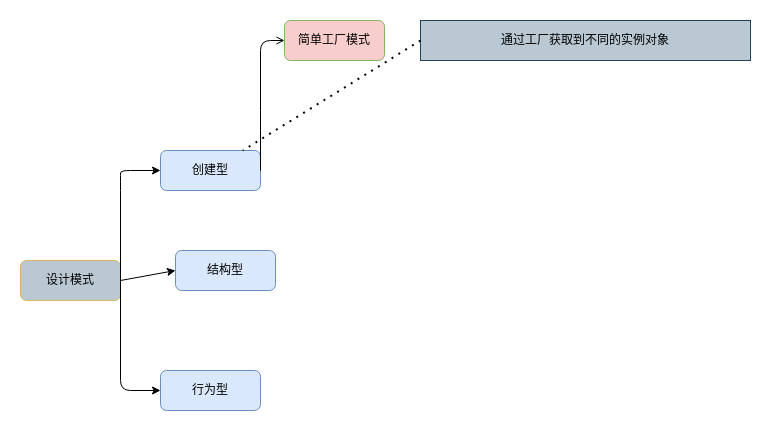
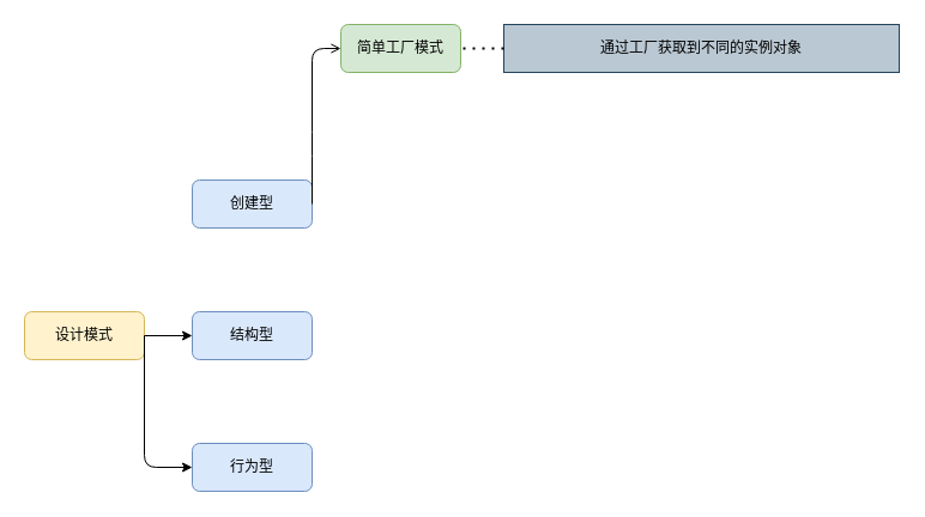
  <mxCell id="0" />
  <mxCell id="1" parent="0" />
- <mxCell id="2" value="设计模式" style="rounded=1;whiteSpace=wrap;html=1;fillColor=#bac8d3;strokeColor=#d6b656;" parent="1" vertex="1"><mxGeometry x="20" y="260" width="100" height="40" as="geometry" /></mxCell>
+ <mxCell id="2" value="设计模式" style="rounded=1;whiteSpace=wrap;html=1;fillColor=#fff2cc;strokeColor=#d6b656;" parent="1" vertex="1"><mxGeometry x="20" y="260" width="100" height="40" as="geometry" /></mxCell>
  <mxCell id="3" value="创建型" style="rounded=1;whiteSpace=wrap;html=1;fillColor=#dae8fc;strokeColor=#6c8ebf;" parent="1" vertex="1"><mxGeometry x="160" y="150" width="100" height="40" as="geometry" /></mxCell>
- <mxCell id="4" value="结构型" style="rounded=1;whiteSpace=wrap;html=1;fillColor=#dae8fc;strokeColor=#6c8ebf;" parent="1" vertex="1"><mxGeometry x="175" y="250" width="100" height="40" as="geometry" /></mxCell>
+ <mxCell id="4" value="结构型" style="rounded=1;whiteSpace=wrap;html=1;fillColor=#dae8fc;strokeColor=#6c8ebf;" parent="1" vertex="1"><mxGeometry x="160" y="260" width="100" height="40" as="geometry" /></mxCell>
  <mxCell id="5" value="行为型" style="rounded=1;whiteSpace=wrap;html=1;fillColor=#dae8fc;strokeColor=#6c8ebf;" parent="1" vertex="1"><mxGeometry x="160" y="370" width="100" height="40" as="geometry" /></mxCell>
  <mxCell id="6" value="" style="endArrow=classic;html=1;rounded=0;exitX=1;exitY=0.5;exitDx=0;exitDy=0;entryX=0;entryY=0.5;entryDx=0;entryDy=0;" parent="1" source="2" target="4" edge="1"><mxGeometry width="50" height="50" relative="1" as="geometry"><mxPoint x="310" y="290" as="sourcePoint" /><mxPoint x="360" y="240" as="targetPoint" /></mxGeometry></mxCell>
- <mxCell id="7" value="" style="endArrow=classic;html=1;rounded=1;exitX=1;exitY=0.5;exitDx=0;exitDy=0;" parent="1" source="2" target="3" edge="1"><mxGeometry width="50" height="50" relative="1" as="geometry"><mxPoint x="310" y="290" as="sourcePoint" /><mxPoint x="120" y="170" as="targetPoint" /><Array as="points"><mxPoint x="120" y="180" /><mxPoint x="120" y="170" /></Array></mxGeometry></mxCell>
  <mxCell id="8" value="" style="endArrow=classic;html=1;rounded=1;" parent="1" edge="1"><mxGeometry width="50" height="50" relative="1" as="geometry"><mxPoint x="120" y="280" as="sourcePoint" /><mxPoint x="160" y="390" as="targetPoint" /><Array as="points"><mxPoint x="120" y="390" /><mxPoint x="160" y="390" /></Array></mxGeometry></mxCell>
- <mxCell id="9" value="简单工厂模式" style="rounded=1;whiteSpace=wrap;html=1;fillColor=#f8cecc;strokeColor=#82b366;" parent="1" vertex="1"><mxGeometry x="284" y="20" width="100" height="40" as="geometry" /></mxCell>
+ <mxCell id="9" value="简单工厂模式" style="rounded=1;whiteSpace=wrap;html=1;fillColor=#d5e8d4;strokeColor=#82b366;" parent="1" vertex="1"><mxGeometry x="284" y="20" width="100" height="40" as="geometry" /></mxCell>
  <mxCell id="10" value="" style="endArrow=open;html=1;rounded=1;exitX=1;exitY=0.5;exitDx=0;exitDy=0;entryX=0;entryY=0.5;entryDx=0;entryDy=0;" parent="1" source="3" target="9" edge="1"><mxGeometry width="50" height="50" relative="1" as="geometry"><mxPoint x="130" y="290" as="sourcePoint" /><mxPoint x="170" y="180" as="targetPoint" /><Array as="points"><mxPoint x="260" y="120" /><mxPoint x="260" y="40" /></Array></mxGeometry></mxCell>
  <mxCell id="11" value="通过工厂获取到不同的实例对象" style="rounded=0;whiteSpace=wrap;html=1;fillColor=#bac8d3;strokeColor=#23445d;" parent="1" vertex="1"><mxGeometry x="420" y="20" width="330" height="40" as="geometry" /></mxCell>
- <mxCell id="12" value="" style="endArrow=none;dashed=1;html=1;dashPattern=1 3;strokeWidth=2;rounded=0;exitX=0;exitY=0.5;exitDx=0;exitDy=0;" edge="1" parent="1" source="11" target="3"><mxGeometry width="50" height="50" relative="1" as="geometry"><mxPoint x="340" y="480" as="sourcePoint" /><mxPoint x="390" y="430" as="targetPoint" /></mxGeometry></mxCell>
+ <mxCell id="12" value="" style="endArrow=none;dashed=1;html=1;dashPattern=1 3;strokeWidth=2;rounded=0;entryX=1;entryY=0.5;entryDx=0;entryDy=0;exitX=0;exitY=0.5;exitDx=0;exitDy=0;" edge="1" parent="1" source="11" target="9"><mxGeometry width="50" height="50" relative="1" as="geometry"><mxPoint x="340" y="480" as="sourcePoint" /><mxPoint x="390" y="430" as="targetPoint" /></mxGeometry></mxCell>
